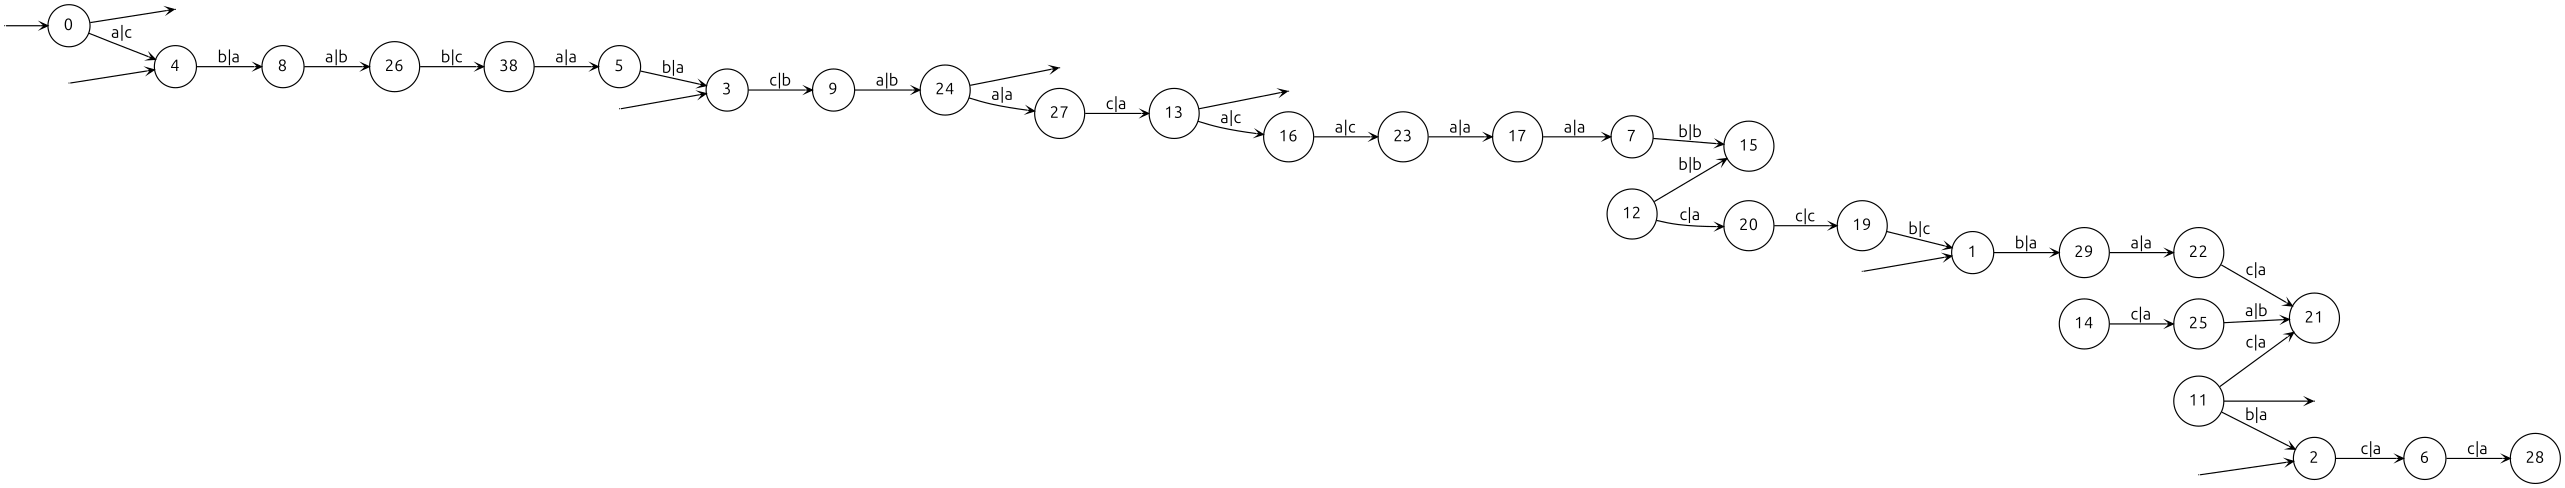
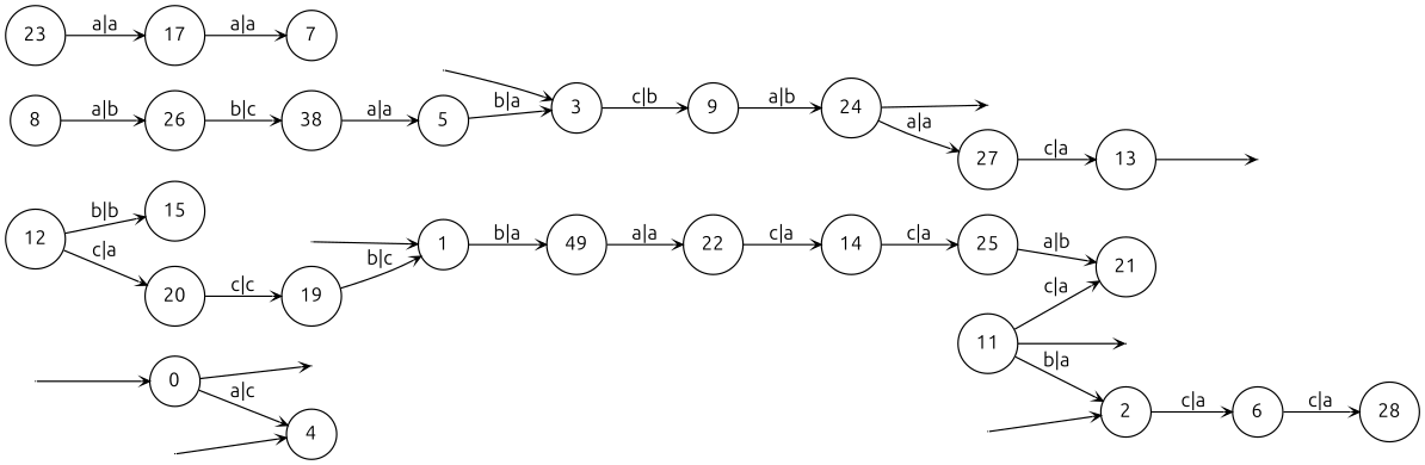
  digraph {
    fontname=Ubuntu
    rankdir=LR
    vcsn_context="lat<letterset<char_letters(abc)>, letterset<char_letters(abc)>>, b"
    node [fontname=Ubuntu shape=circle style=rounded]
    edge [arrowhead=vee arrowsize=.6 fontname=Ubuntu]
    I0 [shape=point width=0 style=""]
    I1 [shape=point width=0 style=""]
    I2 [shape=point width=0 style=""]
    I3 [shape=point width=0 style=""]
    I4 [shape=point width=0 style=""]
    F0 [shape=point width=0 style=""]
    F11 [shape=point width=0 style=""]
    F13 [shape=point width=0 style=""]
    F24 [shape=point width=0 style=""]
    0 [width=0.5]
    1 [width=0.5]
    2 [width=0.5]
    3 [width=0.5]
    4 [width=0.5]
    5 [width=0.5]
    6 [width=0.5]
    7 [width=0.5]
    8 [width=0.5]
    9 [width=0.5]
    11 [width=0.5]
    12 [width=0.5]
    13 [width=0.5]
    14 [width=0.5]
    15 [width=0.5]
-   16 [width=0.5]
    17 [width=0.5]
    n27 [label=38 width=0.5]
    19 [width=0.5]
    20 [width=0.5]
    21 [width=0.5]
    22 [width=0.5]
    23 [width=0.5]
    24 [width=0.5]
    25 [width=0.5]
    26 [width=0.5]
    27 [width=0.5]
    28 [width=0.5]
-   29 [width=0.5]
+   29 [width=0.5 label=49]
    subgraph sub_1 {
      I0
      I1
      I2
      I3
      I4
      F0
      F11
      F13
      F24
    }
    subgraph sub_2 {
      0
      1
      2
      3
      4
      5
      6
      7
      8
      9
      11
      12
      13
      14
      15
-     16
      17
      n27
      19
      20
      21
      22
      23
      24
      25
      26
      27
      28
      29
    }
    I0 -> 0
    I1 -> 1
    I2 -> 2
    I3 -> 3
    I4 -> 4
    0 -> F0
    0 -> 4 [label="a|c"]
    1 -> 29 [label="b|a"]
    2 -> 6 [label="c|a"]
    3 -> 9 [label="c|b"]
-   4 -> 8 [label="b|a"]
    5 -> 3 [label="b|a"]
    6 -> 28 [label="c|a"]
-   7 -> 15 [label="b|b"]
    8 -> 26 [label="a|b"]
    9 -> 24 [label="a|b"]
    11 -> F11
    11 -> 2 [label="b|a"]
    11 -> 21 [label="c|a"]
    12 -> 15 [label="b|b"]
    12 -> 20 [label="c|a"]
    13 -> F13
-   13 -> 16 [label="a|c"]
    14 -> 25 [label="c|a"]
-   16 -> 23 [label="a|c"]
    17 -> 7 [label="a|a"]
    n27 -> 5 [label="a|a"]
    19 -> 1 [label="b|c"]
    20 -> 19 [label="c|c"]
-   22 -> 21 [label="c|a"]
+   22 -> 14 [label="c|a"]
    23 -> 17 [label="a|a"]
    24 -> F24
    24 -> 27 [label="a|a"]
    25 -> 21 [label="a|b"]
    26 -> n27 [label="b|c"]
    27 -> 13 [label="c|a"]
    29 -> 22 [label="a|a"]
  }
